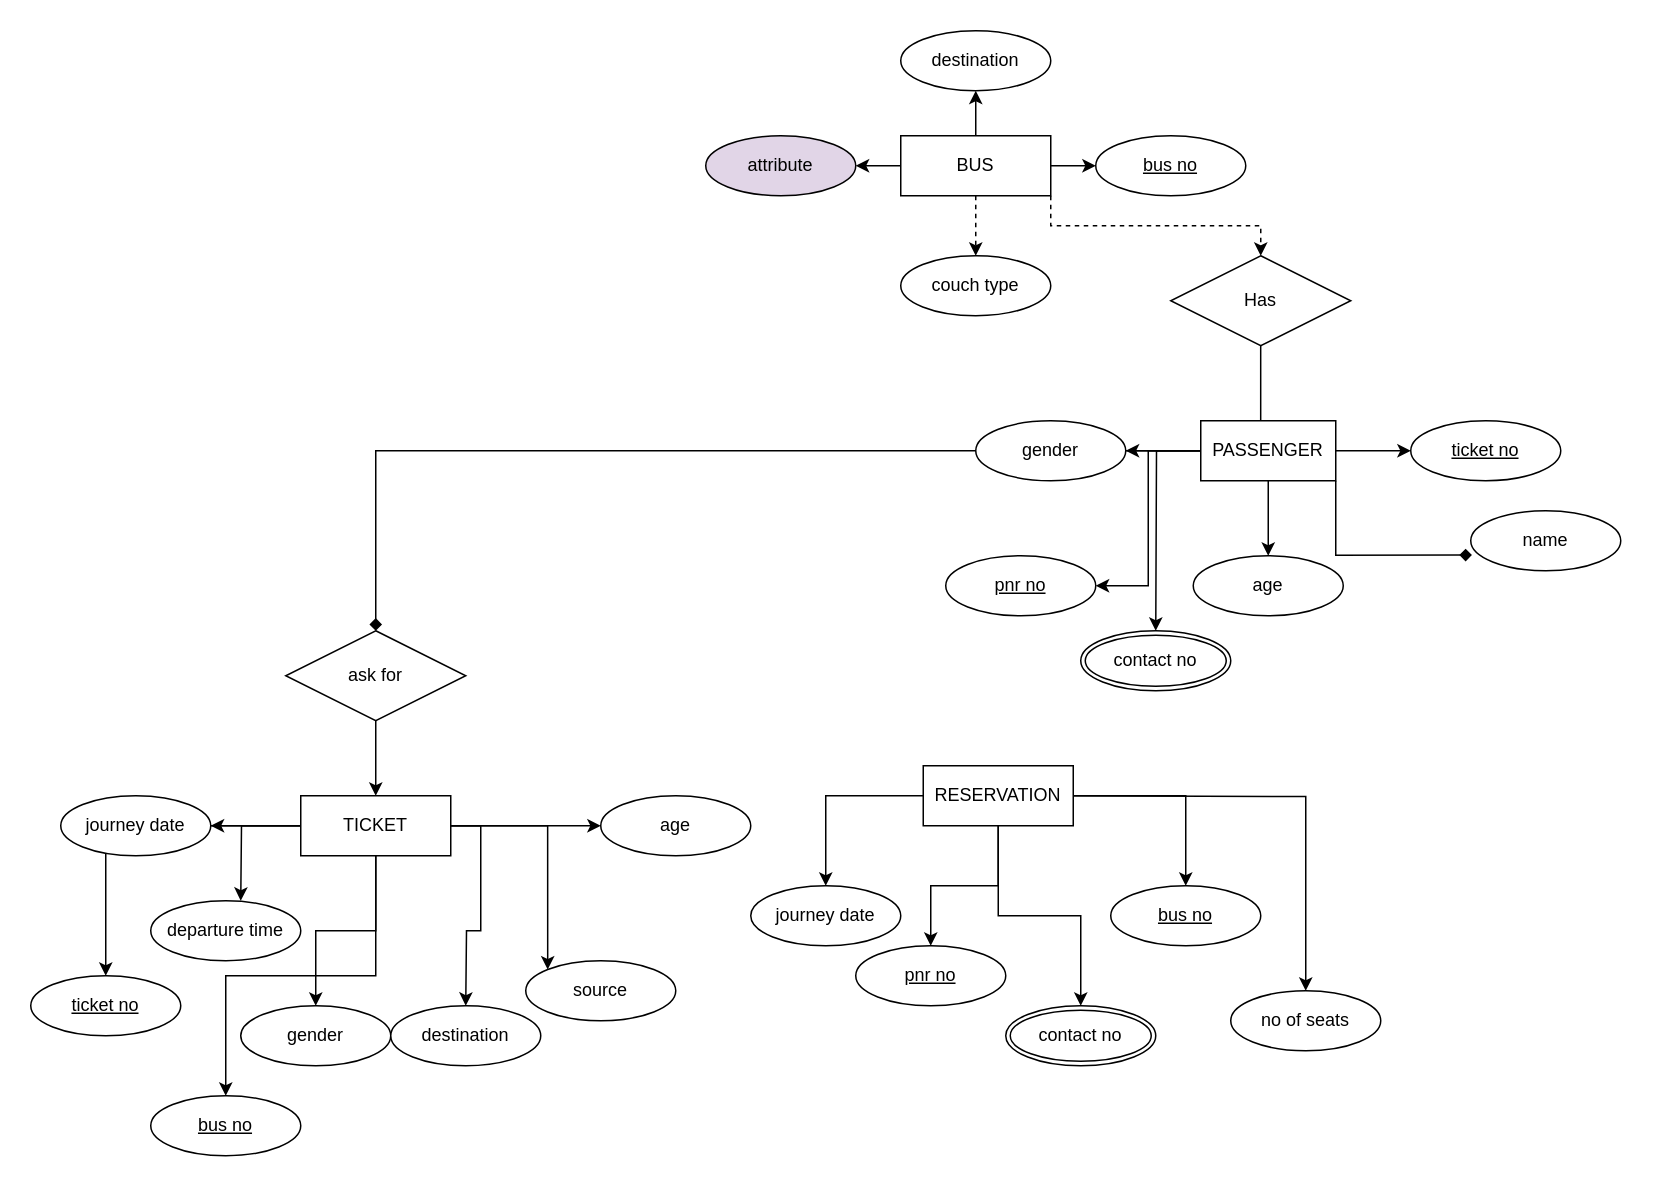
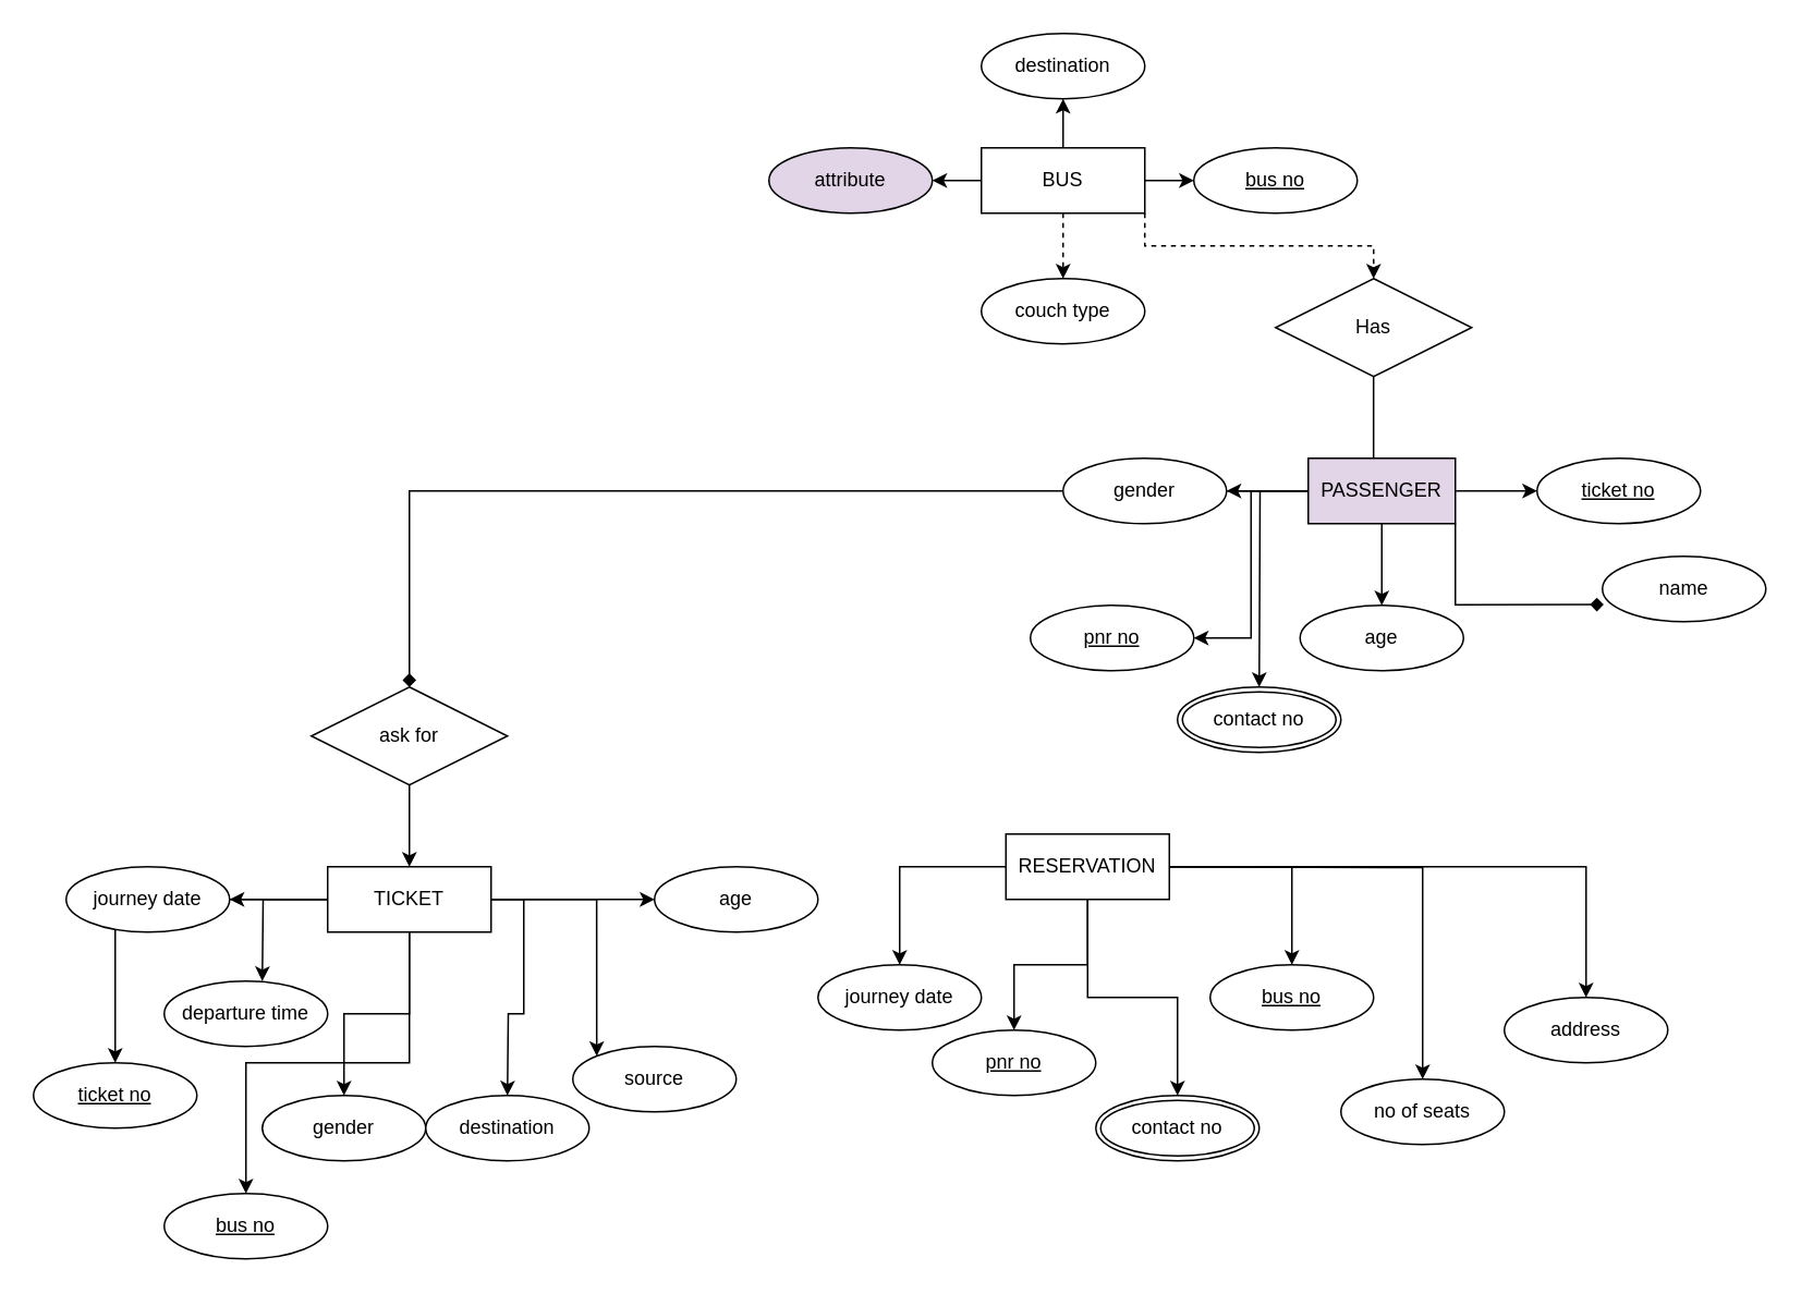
  <mxCell id="0" />
  <mxCell id="1" parent="0" />
  <mxCell id="2" value="" style="edgeStyle=orthogonalEdgeStyle;rounded=0;orthogonalLoop=1;jettySize=auto;html=1;dashed=1;" edge="1" parent="1" source="7" target="8"><mxGeometry relative="1" as="geometry" /></mxCell>
  <mxCell id="3" value="" style="edgeStyle=orthogonalEdgeStyle;rounded=0;orthogonalLoop=1;jettySize=auto;html=1;" edge="1" parent="1" source="7" target="9"><mxGeometry relative="1" as="geometry" /></mxCell>
  <mxCell id="4" value="" style="edgeStyle=orthogonalEdgeStyle;rounded=0;orthogonalLoop=1;jettySize=auto;html=1;" edge="1" parent="1" source="7" target="10"><mxGeometry relative="1" as="geometry" /></mxCell>
  <mxCell id="5" value="" style="edgeStyle=orthogonalEdgeStyle;rounded=0;orthogonalLoop=1;jettySize=auto;html=1;" edge="1" parent="1" source="7" target="11"><mxGeometry relative="1" as="geometry" /></mxCell>
  <mxCell id="6" style="edgeStyle=orthogonalEdgeStyle;rounded=0;orthogonalLoop=1;jettySize=auto;html=1;exitX=1;exitY=1;exitDx=0;exitDy=0;dashed=1;" edge="1" parent="1" source="7" target="13"><mxGeometry relative="1" as="geometry" /></mxCell>
  <mxCell id="7" value="BUS" style="whiteSpace=wrap;html=1;align=center;rotation=0;" vertex="1" parent="1"><mxGeometry x="600" y="90" width="100" height="40" as="geometry" /></mxCell>
  <mxCell id="8" value="couch type" style="ellipse;whiteSpace=wrap;html=1;align=center;" vertex="1" parent="1"><mxGeometry x="600" y="170" width="100" height="40" as="geometry" /></mxCell>
  <mxCell id="9" value="bus no" style="ellipse;whiteSpace=wrap;html=1;align=center;fontStyle=4;" vertex="1" parent="1"><mxGeometry x="730" y="90" width="100" height="40" as="geometry" /></mxCell>
  <mxCell id="10" value="attribute" style="ellipse;whiteSpace=wrap;html=1;align=center;fillColor=#e1d5e7;" vertex="1" parent="1"><mxGeometry x="470" y="90" width="100" height="40" as="geometry" /></mxCell>
  <mxCell id="11" value="destination" style="ellipse;whiteSpace=wrap;html=1;align=center;" vertex="1" parent="1"><mxGeometry x="600" y="20" width="100" height="40" as="geometry" /></mxCell>
  <mxCell id="12" style="edgeStyle=orthogonalEdgeStyle;rounded=0;orthogonalLoop=1;jettySize=auto;html=1;entryX=0.444;entryY=0.25;entryDx=0;entryDy=0;entryPerimeter=0;" edge="1" parent="1" source="13" target="22"><mxGeometry relative="1" as="geometry" /></mxCell>
  <mxCell id="13" value="Has" style="shape=rhombus;perimeter=rhombusPerimeter;whiteSpace=wrap;html=1;align=center;" vertex="1" parent="1"><mxGeometry x="780" y="170" width="120" height="60" as="geometry" /></mxCell>
  <mxCell id="14" value="" style="edgeStyle=orthogonalEdgeStyle;rounded=0;orthogonalLoop=1;jettySize=auto;html=1;" edge="1" parent="1" source="22" target="23"><mxGeometry relative="1" as="geometry" /></mxCell>
  <mxCell id="15" value="" style="edgeStyle=orthogonalEdgeStyle;rounded=0;orthogonalLoop=1;jettySize=auto;html=1;" edge="1" parent="1" source="22" target="24"><mxGeometry relative="1" as="geometry" /></mxCell>
  <mxCell id="16" value="" style="edgeStyle=orthogonalEdgeStyle;rounded=0;orthogonalLoop=1;jettySize=auto;html=1;" edge="1" parent="1" source="22" target="25"><mxGeometry relative="1" as="geometry" /></mxCell>
  <mxCell id="17" style="edgeStyle=orthogonalEdgeStyle;rounded=0;orthogonalLoop=1;jettySize=auto;html=1;entryX=1;entryY=0.5;entryDx=0;entryDy=0;" edge="1" parent="1" source="22" target="29"><mxGeometry relative="1" as="geometry" /></mxCell>
  <mxCell id="18" style="edgeStyle=orthogonalEdgeStyle;rounded=0;orthogonalLoop=1;jettySize=auto;html=1;exitX=0.5;exitY=0;exitDx=0;exitDy=0;" edge="1" parent="1" source="22"><mxGeometry relative="1" as="geometry"><mxPoint x="845" y="280" as="targetPoint" /></mxGeometry></mxCell>
  <mxCell id="19" style="edgeStyle=orthogonalEdgeStyle;rounded=0;orthogonalLoop=1;jettySize=auto;html=1;exitX=1;exitY=1;exitDx=0;exitDy=0;entryX=0.008;entryY=0.739;entryDx=0;entryDy=0;entryPerimeter=0;endArrow=diamond;" edge="1" parent="1" source="22" target="28"><mxGeometry relative="1" as="geometry" /></mxCell>
  <mxCell id="20" style="edgeStyle=orthogonalEdgeStyle;rounded=0;orthogonalLoop=1;jettySize=auto;html=1;" edge="1" parent="1" source="22"><mxGeometry relative="1" as="geometry"><mxPoint x="770" y="420" as="targetPoint" /></mxGeometry></mxCell>
  <mxCell id="21" style="edgeStyle=orthogonalEdgeStyle;rounded=0;orthogonalLoop=1;jettySize=auto;html=1;entryX=0.5;entryY=0;entryDx=0;entryDy=0;endArrow=diamond;" edge="1" parent="1" source="22" target="32"><mxGeometry relative="1" as="geometry" /></mxCell>
- <mxCell id="22" value="PASSENGER" style="whiteSpace=wrap;html=1;align=center;" vertex="1" parent="1"><mxGeometry x="800" y="280" width="90" height="40" as="geometry" /></mxCell>
+ <mxCell id="22" value="PASSENGER" style="whiteSpace=wrap;html=1;align=center;fillColor=#e1d5e7;" vertex="1" parent="1"><mxGeometry x="800" y="280" width="90" height="40" as="geometry" /></mxCell>
  <mxCell id="23" value="ticket no" style="ellipse;whiteSpace=wrap;html=1;align=center;fontStyle=4;" vertex="1" parent="1"><mxGeometry x="940" y="280" width="100" height="40" as="geometry" /></mxCell>
  <mxCell id="24" value="age" style="ellipse;whiteSpace=wrap;html=1;align=center;" vertex="1" parent="1"><mxGeometry x="795" y="370" width="100" height="40" as="geometry" /></mxCell>
  <mxCell id="25" value="gender" style="ellipse;whiteSpace=wrap;html=1;align=center;" vertex="1" parent="1"><mxGeometry x="650" y="280" width="100" height="40" as="geometry" /></mxCell>
+ <mxCell id="26" value="address" style="ellipse;whiteSpace=wrap;html=1;align=center;" vertex="1" parent="1"><mxGeometry x="920" y="610" width="100" height="40" as="geometry" /></mxCell>
  <mxCell id="27" value="journey date" style="ellipse;whiteSpace=wrap;html=1;align=center;" vertex="1" parent="1"><mxGeometry x="500" y="590" width="100" height="40" as="geometry" /></mxCell>
  <mxCell id="28" value="name" style="ellipse;whiteSpace=wrap;html=1;align=center;" vertex="1" parent="1"><mxGeometry x="980" y="340" width="100" height="40" as="geometry" /></mxCell>
  <mxCell id="29" value="pnr no" style="ellipse;whiteSpace=wrap;html=1;align=center;fontStyle=4;" vertex="1" parent="1"><mxGeometry x="630" y="370" width="100" height="40" as="geometry" /></mxCell>
  <mxCell id="30" value="contact no" style="ellipse;shape=doubleEllipse;margin=3;whiteSpace=wrap;html=1;align=center;" vertex="1" parent="1"><mxGeometry x="720" y="420" width="100" height="40" as="geometry" /></mxCell>
  <mxCell id="31" value="" style="edgeStyle=orthogonalEdgeStyle;rounded=0;orthogonalLoop=1;jettySize=auto;html=1;" edge="1" parent="1" source="32" target="41"><mxGeometry relative="1" as="geometry" /></mxCell>
  <mxCell id="32" value="ask for" style="shape=rhombus;perimeter=rhombusPerimeter;whiteSpace=wrap;html=1;align=center;" vertex="1" parent="1"><mxGeometry x="190" y="420" width="120" height="60" as="geometry" /></mxCell>
  <mxCell id="33" value="" style="edgeStyle=orthogonalEdgeStyle;rounded=0;orthogonalLoop=1;jettySize=auto;html=1;" edge="1" parent="1" source="41" target="53"><mxGeometry relative="1" as="geometry" /></mxCell>
  <mxCell id="34" value="" style="edgeStyle=orthogonalEdgeStyle;rounded=0;orthogonalLoop=1;jettySize=auto;html=1;" edge="1" parent="1" source="41" target="52"><mxGeometry relative="1" as="geometry" /></mxCell>
  <mxCell id="35" value="" style="edgeStyle=orthogonalEdgeStyle;rounded=0;orthogonalLoop=1;jettySize=auto;html=1;" edge="1" parent="1" source="41" target="51"><mxGeometry relative="1" as="geometry" /></mxCell>
  <mxCell id="36" style="edgeStyle=orthogonalEdgeStyle;rounded=0;orthogonalLoop=1;jettySize=auto;html=1;" edge="1" parent="1" source="41"><mxGeometry relative="1" as="geometry"><mxPoint x="160" y="600" as="targetPoint" /></mxGeometry></mxCell>
  <mxCell id="37" style="edgeStyle=orthogonalEdgeStyle;rounded=0;orthogonalLoop=1;jettySize=auto;html=1;entryX=0;entryY=0;entryDx=0;entryDy=0;" edge="1" parent="1" source="41" target="49"><mxGeometry relative="1" as="geometry" /></mxCell>
  <mxCell id="38" style="edgeStyle=orthogonalEdgeStyle;rounded=0;orthogonalLoop=1;jettySize=auto;html=1;" edge="1" parent="1" source="41"><mxGeometry relative="1" as="geometry"><mxPoint x="310" y="670" as="targetPoint" /></mxGeometry></mxCell>
  <mxCell id="39" style="edgeStyle=orthogonalEdgeStyle;rounded=0;orthogonalLoop=1;jettySize=auto;html=1;entryX=0.5;entryY=0;entryDx=0;entryDy=0;" edge="1" parent="1" source="41" target="56"><mxGeometry relative="1" as="geometry" /></mxCell>
  <mxCell id="40" style="edgeStyle=orthogonalEdgeStyle;rounded=0;orthogonalLoop=1;jettySize=auto;html=1;" edge="1" parent="1" source="41" target="55"><mxGeometry relative="1" as="geometry" /></mxCell>
  <mxCell id="41" value="TICKET" style="whiteSpace=wrap;html=1;align=center;" vertex="1" parent="1"><mxGeometry x="200" y="530" width="100" height="40" as="geometry" /></mxCell>
  <mxCell id="42" value="" style="edgeStyle=orthogonalEdgeStyle;rounded=0;orthogonalLoop=1;jettySize=auto;html=1;" edge="1" parent="1" source="48" target="57"><mxGeometry relative="1" as="geometry" /></mxCell>
  <mxCell id="43" style="edgeStyle=orthogonalEdgeStyle;rounded=0;orthogonalLoop=1;jettySize=auto;html=1;" edge="1" parent="1" source="48" target="58"><mxGeometry relative="1" as="geometry" /></mxCell>
  <mxCell id="44" style="edgeStyle=orthogonalEdgeStyle;rounded=0;orthogonalLoop=1;jettySize=auto;html=1;" edge="1" parent="1" source="48" target="27"><mxGeometry relative="1" as="geometry" /></mxCell>
  <mxCell id="45" style="edgeStyle=orthogonalEdgeStyle;rounded=0;orthogonalLoop=1;jettySize=auto;html=1;" edge="1" parent="1" source="48" target="59"><mxGeometry relative="1" as="geometry" /></mxCell>
  <mxCell id="46" style="edgeStyle=orthogonalEdgeStyle;rounded=0;orthogonalLoop=1;jettySize=auto;html=1;" edge="1" parent="1" target="60"><mxGeometry relative="1" as="geometry"><mxPoint x="710" y="530" as="sourcePoint" /></mxGeometry></mxCell>
+ <mxCell id="47" style="edgeStyle=orthogonalEdgeStyle;rounded=0;orthogonalLoop=1;jettySize=auto;html=1;" edge="1" parent="1" source="48" target="26"><mxGeometry relative="1" as="geometry" /></mxCell>
  <mxCell id="48" value="RESERVATION" style="whiteSpace=wrap;html=1;align=center;" vertex="1" parent="1"><mxGeometry x="615" y="510" width="100" height="40" as="geometry" /></mxCell>
  <mxCell id="49" value="source" style="ellipse;whiteSpace=wrap;html=1;align=center;" vertex="1" parent="1"><mxGeometry x="350" y="640" width="100" height="40" as="geometry" /></mxCell>
  <mxCell id="50" value="departure time" style="ellipse;whiteSpace=wrap;html=1;align=center;" vertex="1" parent="1"><mxGeometry x="100" y="600" width="100" height="40" as="geometry" /></mxCell>
  <mxCell id="51" value="journey date" style="ellipse;whiteSpace=wrap;html=1;align=center;" vertex="1" parent="1"><mxGeometry x="40" y="530" width="100" height="40" as="geometry" /></mxCell>
  <mxCell id="52" value="gender" style="ellipse;whiteSpace=wrap;html=1;align=center;" vertex="1" parent="1"><mxGeometry x="160" y="670" width="100" height="40" as="geometry" /></mxCell>
  <mxCell id="53" value="age" style="ellipse;whiteSpace=wrap;html=1;align=center;" vertex="1" parent="1"><mxGeometry x="400" y="530" width="100" height="40" as="geometry" /></mxCell>
  <mxCell id="54" value="destination" style="ellipse;whiteSpace=wrap;html=1;align=center;" vertex="1" parent="1"><mxGeometry x="260" y="670" width="100" height="40" as="geometry" /></mxCell>
  <mxCell id="55" value="ticket no" style="ellipse;whiteSpace=wrap;html=1;align=center;fontStyle=4;" vertex="1" parent="1"><mxGeometry x="20" y="650" width="100" height="40" as="geometry" /></mxCell>
  <mxCell id="56" value="bus no" style="ellipse;whiteSpace=wrap;html=1;align=center;fontStyle=4;" vertex="1" parent="1"><mxGeometry x="100" y="730" width="100" height="40" as="geometry" /></mxCell>
  <mxCell id="57" value="pnr no" style="ellipse;whiteSpace=wrap;html=1;align=center;fontStyle=4;" vertex="1" parent="1"><mxGeometry x="570" y="630" width="100" height="40" as="geometry" /></mxCell>
  <mxCell id="58" value="bus no" style="ellipse;whiteSpace=wrap;html=1;align=center;fontStyle=4;" vertex="1" parent="1"><mxGeometry x="740" y="590" width="100" height="40" as="geometry" /></mxCell>
  <mxCell id="59" value="contact no" style="ellipse;shape=doubleEllipse;margin=3;whiteSpace=wrap;html=1;align=center;" vertex="1" parent="1"><mxGeometry x="670" y="670" width="100" height="40" as="geometry" /></mxCell>
  <mxCell id="60" value="no of seats" style="ellipse;whiteSpace=wrap;html=1;align=center;" vertex="1" parent="1"><mxGeometry x="820" y="660" width="100" height="40" as="geometry" /></mxCell>
